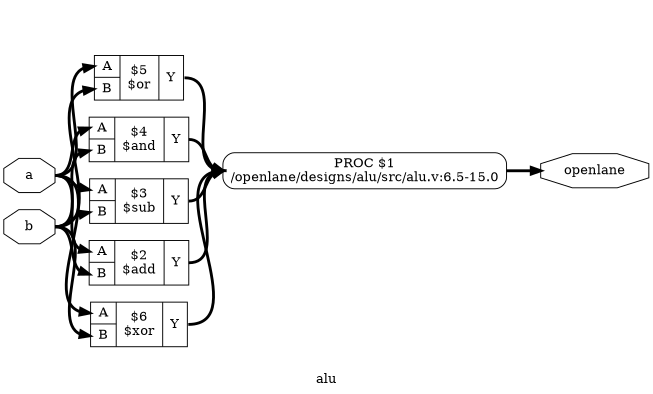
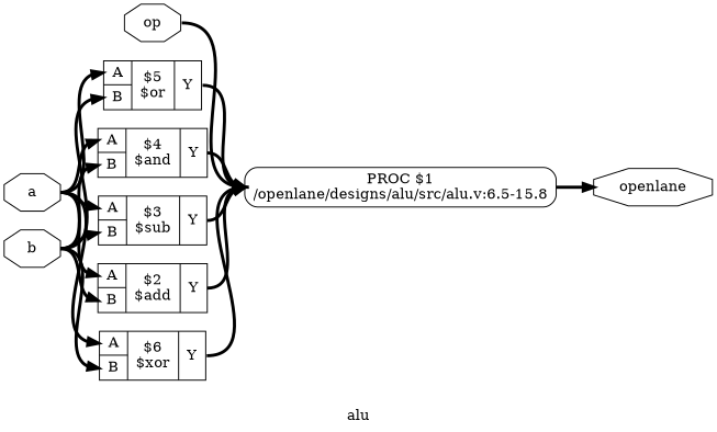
  digraph {
    label=alu
    rankdir=LR
    remincross=true
    node [shape=record]
    edge [color=black fontcolor=black headport=w style="setlinewidth(3)" tailport=e]
    n1 [color=black fontcolor=black label=openlane shape=octagon]
-   n3 [label="PROC $1\n/openlane/designs/alu/src/alu.v:6.5-15.0" shape=box style=rounded]
+   n2 [color=black fontcolor=black label=op shape=octagon]
+   n3 [label="PROC $1\n/openlane/designs/alu/src/alu.v:6.5-15.8" shape=box style=rounded]
    n4 [color=black fontcolor=black label=b shape=octagon]
    n5 [label="{{<p12> A|<p13> B}|$6\n$xor|{<p14> Y}}"]
    n6 [label="{{<p12> A|<p13> B}|$5\n$or|{<p14> Y}}"]
    n7 [label="{{<p12> A|<p13> B}|$4\n$and|{<p14> Y}}"]
    n8 [label="{{<p12> A|<p13> B}|$3\n$sub|{<p14> Y}}"]
    n9 [label="{{<p12> A|<p13> B}|$2\n$add|{<p14> Y}}"]
    n10 [color=black fontcolor=black label=a shape=octagon]
+   n2 -> n3
    n3 -> n1
    n4 -> n5 [headport="p13:w"]
    n4 -> n6 [headport="p13:w"]
    n4 -> n7 [headport="p13:w"]
    n4 -> n8 [headport="p13:w"]
    n4 -> n9 [headport="p13:w"]
    n5 -> n3 [tailport="p14:e"]
    n6 -> n3 [tailport="p14:e"]
    n7 -> n3 [tailport="p14:e"]
    n8 -> n3 [tailport="p14:e"]
    n9 -> n3 [tailport="p14:e"]
    n10 -> n5 [headport="p12:w"]
    n10 -> n6 [headport="p12:w"]
    n10 -> n7 [headport="p12:w"]
    n10 -> n8 [headport="p12:w"]
    n10 -> n9 [headport="p12:w"]
  }
